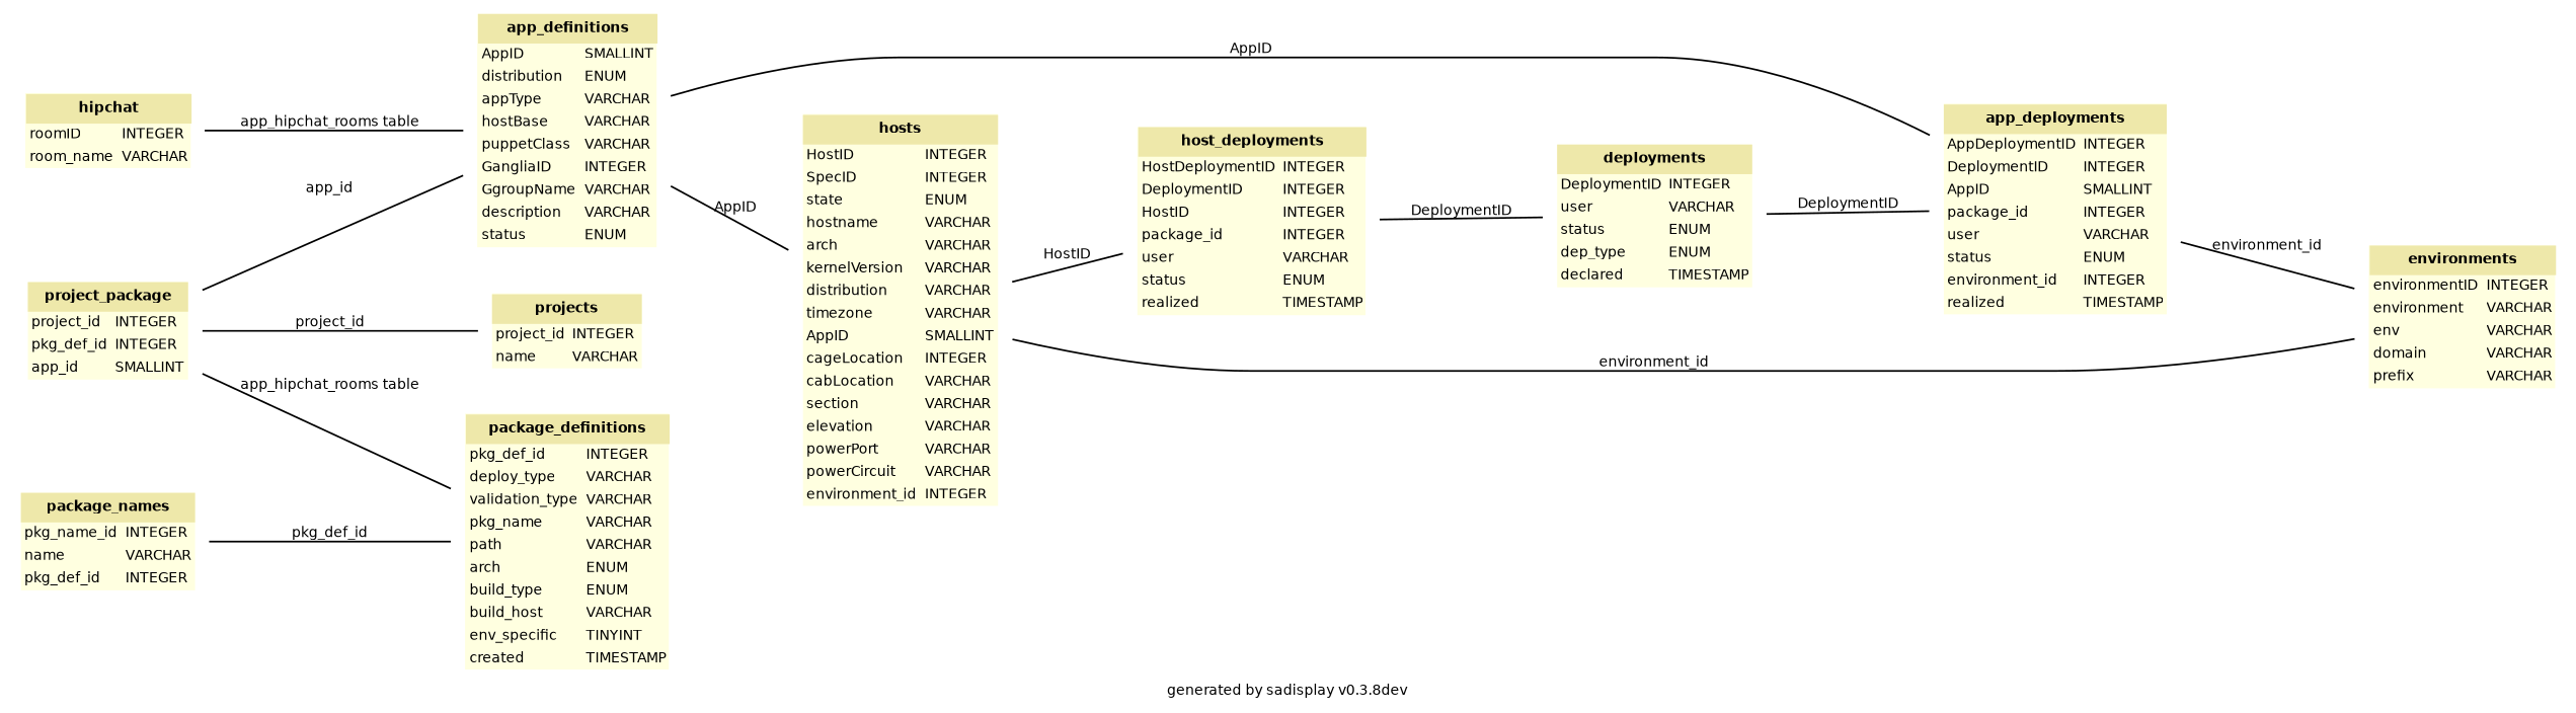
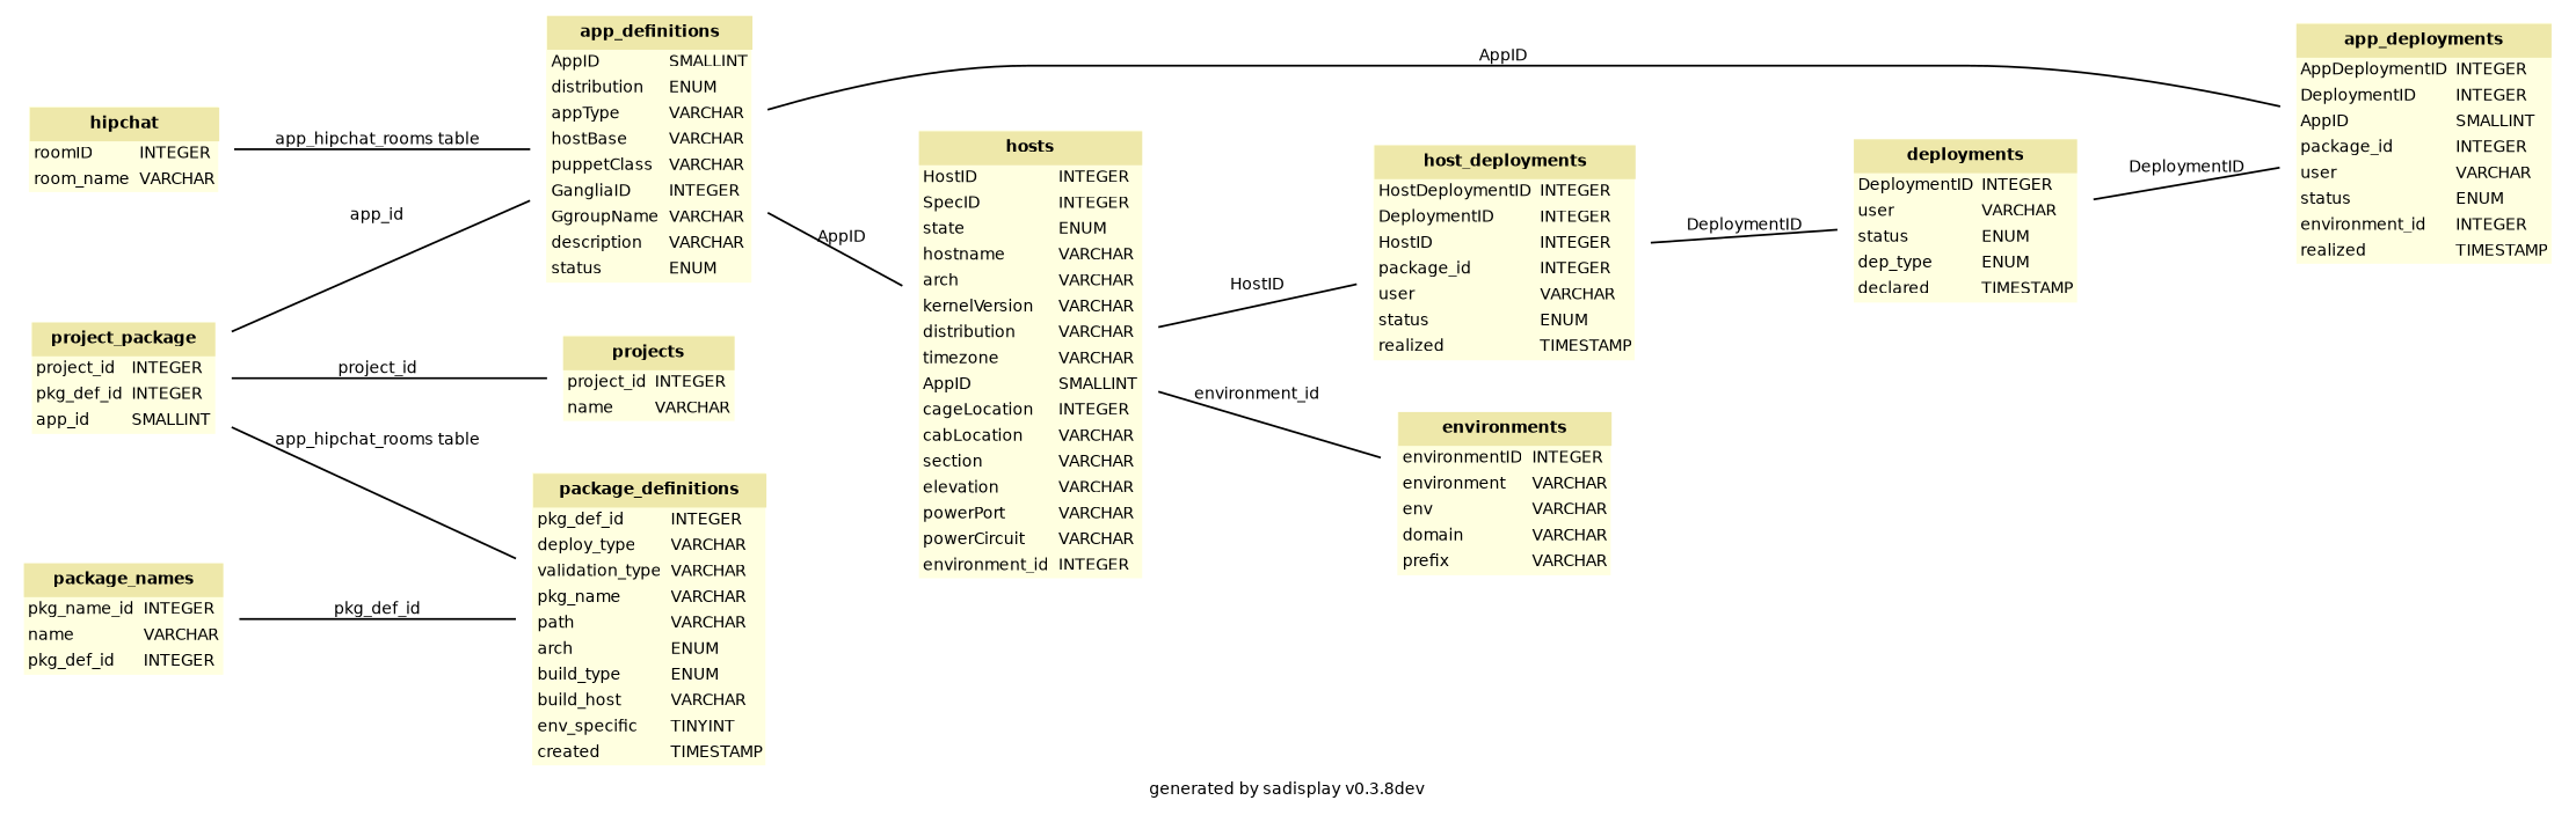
  digraph {
    fontname="Bitstream Vera Sans"
    fontsize=8
    label="generated by sadisplay v0.3.8dev"
    pack=true
    rankdir=LR
    node [fontname="Bitstream Vera Sans" fontsize=8 shape=plaintext]
    edge [arrowhead=none arrowtail=none fontname="Bitstream Vera Sans" fontsize=8]
    n1 [label=<         <TABLE BGCOLOR="lightyellow" BORDER="0"             CELLBORDER="0" CELLSPACING="0">                 <TR><TD COLSPAN="2" CELLPADDING="4"                         ALIGN="CENTER" BGCOLOR="palegoldenrod"                 ><FONT FACE="Helvetica-Bold" COLOR="black"                 >environments</FONT></TD></TR><TR><TD ALIGN="LEFT" BORDER="0"         ><FONT FACE="Bitstream Vera Sans">environmentID</FONT         ></TD><TD ALIGN="LEFT"         ><FONT FACE="Bitstream Vera Sans">INTEGER</FONT         ></TD></TR> <TR><TD ALIGN="LEFT" BORDER="0"         ><FONT FACE="Bitstream Vera Sans">environment</FONT         ></TD><TD ALIGN="LEFT"         ><FONT FACE="Bitstream Vera Sans">VARCHAR</FONT         ></TD></TR> <TR><TD ALIGN="LEFT" BORDER="0"         ><FONT FACE="Bitstream Vera Sans">env</FONT         ></TD><TD ALIGN="LEFT"         ><FONT FACE="Bitstream Vera Sans">VARCHAR</FONT         ></TD></TR> <TR><TD ALIGN="LEFT" BORDER="0"         ><FONT FACE="Bitstream Vera Sans">domain</FONT         ></TD><TD ALIGN="LEFT"         ><FONT FACE="Bitstream Vera Sans">VARCHAR</FONT         ></TD></TR> <TR><TD ALIGN="LEFT" BORDER="0"         ><FONT FACE="Bitstream Vera Sans">prefix</FONT         ></TD><TD ALIGN="LEFT"         ><FONT FACE="Bitstream Vera Sans">VARCHAR</FONT         ></TD></TR>         </TABLE>     >]
    n2 [label=<         <TABLE BGCOLOR="lightyellow" BORDER="0"             CELLBORDER="0" CELLSPACING="0">                 <TR><TD COLSPAN="2" CELLPADDING="4"                         ALIGN="CENTER" BGCOLOR="palegoldenrod"                 ><FONT FACE="Helvetica-Bold" COLOR="black"                 >hipchat</FONT></TD></TR><TR><TD ALIGN="LEFT" BORDER="0"         ><FONT FACE="Bitstream Vera Sans">roomID</FONT         ></TD><TD ALIGN="LEFT"         ><FONT FACE="Bitstream Vera Sans">INTEGER</FONT         ></TD></TR> <TR><TD ALIGN="LEFT" BORDER="0"         ><FONT FACE="Bitstream Vera Sans">room_name</FONT         ></TD><TD ALIGN="LEFT"         ><FONT FACE="Bitstream Vera Sans">VARCHAR</FONT         ></TD></TR>         </TABLE>     >]
    n3 [label=<         <TABLE BGCOLOR="lightyellow" BORDER="0"             CELLBORDER="0" CELLSPACING="0">                 <TR><TD COLSPAN="2" CELLPADDING="4"                         ALIGN="CENTER" BGCOLOR="palegoldenrod"                 ><FONT FACE="Helvetica-Bold" COLOR="black"                 >app_definitions</FONT></TD></TR><TR><TD ALIGN="LEFT" BORDER="0"         ><FONT FACE="Bitstream Vera Sans">AppID</FONT         ></TD><TD ALIGN="LEFT"         ><FONT FACE="Bitstream Vera Sans">SMALLINT</FONT         ></TD></TR> <TR><TD ALIGN="LEFT" BORDER="0"         ><FONT FACE="Bitstream Vera Sans">distribution</FONT         ></TD><TD ALIGN="LEFT"         ><FONT FACE="Bitstream Vera Sans">ENUM</FONT         ></TD></TR> <TR><TD ALIGN="LEFT" BORDER="0"         ><FONT FACE="Bitstream Vera Sans">appType</FONT         ></TD><TD ALIGN="LEFT"         ><FONT FACE="Bitstream Vera Sans">VARCHAR</FONT         ></TD></TR> <TR><TD ALIGN="LEFT" BORDER="0"         ><FONT FACE="Bitstream Vera Sans">hostBase</FONT         ></TD><TD ALIGN="LEFT"         ><FONT FACE="Bitstream Vera Sans">VARCHAR</FONT         ></TD></TR> <TR><TD ALIGN="LEFT" BORDER="0"         ><FONT FACE="Bitstream Vera Sans">puppetClass</FONT         ></TD><TD ALIGN="LEFT"         ><FONT FACE="Bitstream Vera Sans">VARCHAR</FONT         ></TD></TR> <TR><TD ALIGN="LEFT" BORDER="0"         ><FONT FACE="Bitstream Vera Sans">GangliaID</FONT         ></TD><TD ALIGN="LEFT"         ><FONT FACE="Bitstream Vera Sans">INTEGER</FONT         ></TD></TR> <TR><TD ALIGN="LEFT" BORDER="0"         ><FONT FACE="Bitstream Vera Sans">GgroupName</FONT         ></TD><TD ALIGN="LEFT"         ><FONT FACE="Bitstream Vera Sans">VARCHAR</FONT         ></TD></TR> <TR><TD ALIGN="LEFT" BORDER="0"         ><FONT FACE="Bitstream Vera Sans">description</FONT         ></TD><TD ALIGN="LEFT"         ><FONT FACE="Bitstream Vera Sans">VARCHAR</FONT         ></TD></TR> <TR><TD ALIGN="LEFT" BORDER="0"         ><FONT FACE="Bitstream Vera Sans">status</FONT         ></TD><TD ALIGN="LEFT"         ><FONT FACE="Bitstream Vera Sans">ENUM</FONT         ></TD></TR>         </TABLE>     >]
    n4 [label=<         <TABLE BGCOLOR="lightyellow" BORDER="0"             CELLBORDER="0" CELLSPACING="0">                 <TR><TD COLSPAN="2" CELLPADDING="4"                         ALIGN="CENTER" BGCOLOR="palegoldenrod"                 ><FONT FACE="Helvetica-Bold" COLOR="black"                 >app_deployments</FONT></TD></TR><TR><TD ALIGN="LEFT" BORDER="0"         ><FONT FACE="Bitstream Vera Sans">AppDeploymentID</FONT         ></TD><TD ALIGN="LEFT"         ><FONT FACE="Bitstream Vera Sans">INTEGER</FONT         ></TD></TR> <TR><TD ALIGN="LEFT" BORDER="0"         ><FONT FACE="Bitstream Vera Sans">DeploymentID</FONT         ></TD><TD ALIGN="LEFT"         ><FONT FACE="Bitstream Vera Sans">INTEGER</FONT         ></TD></TR> <TR><TD ALIGN="LEFT" BORDER="0"         ><FONT FACE="Bitstream Vera Sans">AppID</FONT         ></TD><TD ALIGN="LEFT"         ><FONT FACE="Bitstream Vera Sans">SMALLINT</FONT         ></TD></TR> <TR><TD ALIGN="LEFT" BORDER="0"         ><FONT FACE="Bitstream Vera Sans">package_id</FONT         ></TD><TD ALIGN="LEFT"         ><FONT FACE="Bitstream Vera Sans">INTEGER</FONT         ></TD></TR> <TR><TD ALIGN="LEFT" BORDER="0"         ><FONT FACE="Bitstream Vera Sans">user</FONT         ></TD><TD ALIGN="LEFT"         ><FONT FACE="Bitstream Vera Sans">VARCHAR</FONT         ></TD></TR> <TR><TD ALIGN="LEFT" BORDER="0"         ><FONT FACE="Bitstream Vera Sans">status</FONT         ></TD><TD ALIGN="LEFT"         ><FONT FACE="Bitstream Vera Sans">ENUM</FONT         ></TD></TR> <TR><TD ALIGN="LEFT" BORDER="0"         ><FONT FACE="Bitstream Vera Sans">environment_id</FONT         ></TD><TD ALIGN="LEFT"         ><FONT FACE="Bitstream Vera Sans">INTEGER</FONT         ></TD></TR> <TR><TD ALIGN="LEFT" BORDER="0"         ><FONT FACE="Bitstream Vera Sans">realized</FONT         ></TD><TD ALIGN="LEFT"         ><FONT FACE="Bitstream Vera Sans">TIMESTAMP</FONT         ></TD></TR>         </TABLE>     >]
    n5 [label=<         <TABLE BGCOLOR="lightyellow" BORDER="0"             CELLBORDER="0" CELLSPACING="0">                 <TR><TD COLSPAN="2" CELLPADDING="4"                         ALIGN="CENTER" BGCOLOR="palegoldenrod"                 ><FONT FACE="Helvetica-Bold" COLOR="black"                 >hosts</FONT></TD></TR><TR><TD ALIGN="LEFT" BORDER="0"         ><FONT FACE="Bitstream Vera Sans">HostID</FONT         ></TD><TD ALIGN="LEFT"         ><FONT FACE="Bitstream Vera Sans">INTEGER</FONT         ></TD></TR> <TR><TD ALIGN="LEFT" BORDER="0"         ><FONT FACE="Bitstream Vera Sans">SpecID</FONT         ></TD><TD ALIGN="LEFT"         ><FONT FACE="Bitstream Vera Sans">INTEGER</FONT         ></TD></TR> <TR><TD ALIGN="LEFT" BORDER="0"         ><FONT FACE="Bitstream Vera Sans">state</FONT         ></TD><TD ALIGN="LEFT"         ><FONT FACE="Bitstream Vera Sans">ENUM</FONT         ></TD></TR> <TR><TD ALIGN="LEFT" BORDER="0"         ><FONT FACE="Bitstream Vera Sans">hostname</FONT         ></TD><TD ALIGN="LEFT"         ><FONT FACE="Bitstream Vera Sans">VARCHAR</FONT         ></TD></TR> <TR><TD ALIGN="LEFT" BORDER="0"         ><FONT FACE="Bitstream Vera Sans">arch</FONT         ></TD><TD ALIGN="LEFT"         ><FONT FACE="Bitstream Vera Sans">VARCHAR</FONT         ></TD></TR> <TR><TD ALIGN="LEFT" BORDER="0"         ><FONT FACE="Bitstream Vera Sans">kernelVersion</FONT         ></TD><TD ALIGN="LEFT"         ><FONT FACE="Bitstream Vera Sans">VARCHAR</FONT         ></TD></TR> <TR><TD ALIGN="LEFT" BORDER="0"         ><FONT FACE="Bitstream Vera Sans">distribution</FONT         ></TD><TD ALIGN="LEFT"         ><FONT FACE="Bitstream Vera Sans">VARCHAR</FONT         ></TD></TR> <TR><TD ALIGN="LEFT" BORDER="0"         ><FONT FACE="Bitstream Vera Sans">timezone</FONT         ></TD><TD ALIGN="LEFT"         ><FONT FACE="Bitstream Vera Sans">VARCHAR</FONT         ></TD></TR> <TR><TD ALIGN="LEFT" BORDER="0"         ><FONT FACE="Bitstream Vera Sans">AppID</FONT         ></TD><TD ALIGN="LEFT"         ><FONT FACE="Bitstream Vera Sans">SMALLINT</FONT         ></TD></TR> <TR><TD ALIGN="LEFT" BORDER="0"         ><FONT FACE="Bitstream Vera Sans">cageLocation</FONT         ></TD><TD ALIGN="LEFT"         ><FONT FACE="Bitstream Vera Sans">INTEGER</FONT         ></TD></TR> <TR><TD ALIGN="LEFT" BORDER="0"         ><FONT FACE="Bitstream Vera Sans">cabLocation</FONT         ></TD><TD ALIGN="LEFT"         ><FONT FACE="Bitstream Vera Sans">VARCHAR</FONT         ></TD></TR> <TR><TD ALIGN="LEFT" BORDER="0"         ><FONT FACE="Bitstream Vera Sans">section</FONT         ></TD><TD ALIGN="LEFT"         ><FONT FACE="Bitstream Vera Sans">VARCHAR</FONT         ></TD></TR> <TR><TD ALIGN="LEFT" BORDER="0"         ><FONT FACE="Bitstream Vera Sans">elevation</FONT         ></TD><TD ALIGN="LEFT"         ><FONT FACE="Bitstream Vera Sans">VARCHAR</FONT         ></TD></TR> <TR><TD ALIGN="LEFT" BORDER="0"         ><FONT FACE="Bitstream Vera Sans">powerPort</FONT         ></TD><TD ALIGN="LEFT"         ><FONT FACE="Bitstream Vera Sans">VARCHAR</FONT         ></TD></TR> <TR><TD ALIGN="LEFT" BORDER="0"         ><FONT FACE="Bitstream Vera Sans">powerCircuit</FONT         ></TD><TD ALIGN="LEFT"         ><FONT FACE="Bitstream Vera Sans">VARCHAR</FONT         ></TD></TR> <TR><TD ALIGN="LEFT" BORDER="0"         ><FONT FACE="Bitstream Vera Sans">environment_id</FONT         ></TD><TD ALIGN="LEFT"         ><FONT FACE="Bitstream Vera Sans">INTEGER</FONT         ></TD></TR>         </TABLE>     >]
    n6 [label=<         <TABLE BGCOLOR="lightyellow" BORDER="0"             CELLBORDER="0" CELLSPACING="0">                 <TR><TD COLSPAN="2" CELLPADDING="4"                         ALIGN="CENTER" BGCOLOR="palegoldenrod"                 ><FONT FACE="Helvetica-Bold" COLOR="black"                 >package_definitions</FONT></TD></TR><TR><TD ALIGN="LEFT" BORDER="0"         ><FONT FACE="Bitstream Vera Sans">pkg_def_id</FONT         ></TD><TD ALIGN="LEFT"         ><FONT FACE="Bitstream Vera Sans">INTEGER</FONT         ></TD></TR> <TR><TD ALIGN="LEFT" BORDER="0"         ><FONT FACE="Bitstream Vera Sans">deploy_type</FONT         ></TD><TD ALIGN="LEFT"         ><FONT FACE="Bitstream Vera Sans">VARCHAR</FONT         ></TD></TR> <TR><TD ALIGN="LEFT" BORDER="0"         ><FONT FACE="Bitstream Vera Sans">validation_type</FONT         ></TD><TD ALIGN="LEFT"         ><FONT FACE="Bitstream Vera Sans">VARCHAR</FONT         ></TD></TR> <TR><TD ALIGN="LEFT" BORDER="0"         ><FONT FACE="Bitstream Vera Sans">pkg_name</FONT         ></TD><TD ALIGN="LEFT"         ><FONT FACE="Bitstream Vera Sans">VARCHAR</FONT         ></TD></TR> <TR><TD ALIGN="LEFT" BORDER="0"         ><FONT FACE="Bitstream Vera Sans">path</FONT         ></TD><TD ALIGN="LEFT"         ><FONT FACE="Bitstream Vera Sans">VARCHAR</FONT         ></TD></TR> <TR><TD ALIGN="LEFT" BORDER="0"         ><FONT FACE="Bitstream Vera Sans">arch</FONT         ></TD><TD ALIGN="LEFT"         ><FONT FACE="Bitstream Vera Sans">ENUM</FONT         ></TD></TR> <TR><TD ALIGN="LEFT" BORDER="0"         ><FONT FACE="Bitstream Vera Sans">build_type</FONT         ></TD><TD ALIGN="LEFT"         ><FONT FACE="Bitstream Vera Sans">ENUM</FONT         ></TD></TR> <TR><TD ALIGN="LEFT" BORDER="0"         ><FONT FACE="Bitstream Vera Sans">build_host</FONT         ></TD><TD ALIGN="LEFT"         ><FONT FACE="Bitstream Vera Sans">VARCHAR</FONT         ></TD></TR> <TR><TD ALIGN="LEFT" BORDER="0"         ><FONT FACE="Bitstream Vera Sans">env_specific</FONT         ></TD><TD ALIGN="LEFT"         ><FONT FACE="Bitstream Vera Sans">TINYINT</FONT         ></TD></TR> <TR><TD ALIGN="LEFT" BORDER="0"         ><FONT FACE="Bitstream Vera Sans">created</FONT         ></TD><TD ALIGN="LEFT"         ><FONT FACE="Bitstream Vera Sans">TIMESTAMP</FONT         ></TD></TR>         </TABLE>     >]
    n7 [label=<         <TABLE BGCOLOR="lightyellow" BORDER="0"             CELLBORDER="0" CELLSPACING="0">                 <TR><TD COLSPAN="2" CELLPADDING="4"                         ALIGN="CENTER" BGCOLOR="palegoldenrod"                 ><FONT FACE="Helvetica-Bold" COLOR="black"                 >host_deployments</FONT></TD></TR><TR><TD ALIGN="LEFT" BORDER="0"         ><FONT FACE="Bitstream Vera Sans">HostDeploymentID</FONT         ></TD><TD ALIGN="LEFT"         ><FONT FACE="Bitstream Vera Sans">INTEGER</FONT         ></TD></TR> <TR><TD ALIGN="LEFT" BORDER="0"         ><FONT FACE="Bitstream Vera Sans">DeploymentID</FONT         ></TD><TD ALIGN="LEFT"         ><FONT FACE="Bitstream Vera Sans">INTEGER</FONT         ></TD></TR> <TR><TD ALIGN="LEFT" BORDER="0"         ><FONT FACE="Bitstream Vera Sans">HostID</FONT         ></TD><TD ALIGN="LEFT"         ><FONT FACE="Bitstream Vera Sans">INTEGER</FONT         ></TD></TR> <TR><TD ALIGN="LEFT" BORDER="0"         ><FONT FACE="Bitstream Vera Sans">package_id</FONT         ></TD><TD ALIGN="LEFT"         ><FONT FACE="Bitstream Vera Sans">INTEGER</FONT         ></TD></TR> <TR><TD ALIGN="LEFT" BORDER="0"         ><FONT FACE="Bitstream Vera Sans">user</FONT         ></TD><TD ALIGN="LEFT"         ><FONT FACE="Bitstream Vera Sans">VARCHAR</FONT         ></TD></TR> <TR><TD ALIGN="LEFT" BORDER="0"         ><FONT FACE="Bitstream Vera Sans">status</FONT         ></TD><TD ALIGN="LEFT"         ><FONT FACE="Bitstream Vera Sans">ENUM</FONT         ></TD></TR> <TR><TD ALIGN="LEFT" BORDER="0"         ><FONT FACE="Bitstream Vera Sans">realized</FONT         ></TD><TD ALIGN="LEFT"         ><FONT FACE="Bitstream Vera Sans">TIMESTAMP</FONT         ></TD></TR>         </TABLE>     >]
    n8 [label=<         <TABLE BGCOLOR="lightyellow" BORDER="0"             CELLBORDER="0" CELLSPACING="0">                 <TR><TD COLSPAN="2" CELLPADDING="4"                         ALIGN="CENTER" BGCOLOR="palegoldenrod"                 ><FONT FACE="Helvetica-Bold" COLOR="black"                 >deployments</FONT></TD></TR><TR><TD ALIGN="LEFT" BORDER="0"         ><FONT FACE="Bitstream Vera Sans">DeploymentID</FONT         ></TD><TD ALIGN="LEFT"         ><FONT FACE="Bitstream Vera Sans">INTEGER</FONT         ></TD></TR> <TR><TD ALIGN="LEFT" BORDER="0"         ><FONT FACE="Bitstream Vera Sans">user</FONT         ></TD><TD ALIGN="LEFT"         ><FONT FACE="Bitstream Vera Sans">VARCHAR</FONT         ></TD></TR> <TR><TD ALIGN="LEFT" BORDER="0"         ><FONT FACE="Bitstream Vera Sans">status</FONT         ></TD><TD ALIGN="LEFT"         ><FONT FACE="Bitstream Vera Sans">ENUM</FONT         ></TD></TR> <TR><TD ALIGN="LEFT" BORDER="0"         ><FONT FACE="Bitstream Vera Sans">dep_type</FONT         ></TD><TD ALIGN="LEFT"         ><FONT FACE="Bitstream Vera Sans">ENUM</FONT         ></TD></TR> <TR><TD ALIGN="LEFT" BORDER="0"         ><FONT FACE="Bitstream Vera Sans">declared</FONT         ></TD><TD ALIGN="LEFT"         ><FONT FACE="Bitstream Vera Sans">TIMESTAMP</FONT         ></TD></TR>         </TABLE>     >]
    n9 [label=<         <TABLE BGCOLOR="lightyellow" BORDER="0"             CELLBORDER="0" CELLSPACING="0">                 <TR><TD COLSPAN="2" CELLPADDING="4"                         ALIGN="CENTER" BGCOLOR="palegoldenrod"                 ><FONT FACE="Helvetica-Bold" COLOR="black"                 >projects</FONT></TD></TR><TR><TD ALIGN="LEFT" BORDER="0"         ><FONT FACE="Bitstream Vera Sans">project_id</FONT         ></TD><TD ALIGN="LEFT"         ><FONT FACE="Bitstream Vera Sans">INTEGER</FONT         ></TD></TR> <TR><TD ALIGN="LEFT" BORDER="0"         ><FONT FACE="Bitstream Vera Sans">name</FONT         ></TD><TD ALIGN="LEFT"         ><FONT FACE="Bitstream Vera Sans">VARCHAR</FONT         ></TD></TR>         </TABLE>     >]
    n10 [label=<         <TABLE BGCOLOR="lightyellow" BORDER="0"             CELLBORDER="0" CELLSPACING="0">                 <TR><TD COLSPAN="2" CELLPADDING="4"                         ALIGN="CENTER" BGCOLOR="palegoldenrod"                 ><FONT FACE="Helvetica-Bold" COLOR="black"                 >package_names</FONT></TD></TR><TR><TD ALIGN="LEFT" BORDER="0"         ><FONT FACE="Bitstream Vera Sans">pkg_name_id</FONT         ></TD><TD ALIGN="LEFT"         ><FONT FACE="Bitstream Vera Sans">INTEGER</FONT         ></TD></TR> <TR><TD ALIGN="LEFT" BORDER="0"         ><FONT FACE="Bitstream Vera Sans">name</FONT         ></TD><TD ALIGN="LEFT"         ><FONT FACE="Bitstream Vera Sans">VARCHAR</FONT         ></TD></TR> <TR><TD ALIGN="LEFT" BORDER="0"         ><FONT FACE="Bitstream Vera Sans">pkg_def_id</FONT         ></TD><TD ALIGN="LEFT"         ><FONT FACE="Bitstream Vera Sans">INTEGER</FONT         ></TD></TR>         </TABLE>     >]
    n11 [label=<         <TABLE BGCOLOR="lightyellow" BORDER="0"             CELLBORDER="0" CELLSPACING="0">                 <TR><TD COLSPAN="2" CELLPADDING="4"                         ALIGN="CENTER" BGCOLOR="palegoldenrod"                 ><FONT FACE="Helvetica-Bold" COLOR="black"                 >project_package</FONT></TD></TR><TR><TD ALIGN="LEFT" BORDER="0"         ><FONT FACE="Bitstream Vera Sans">project_id</FONT         ></TD><TD ALIGN="LEFT"         ><FONT FACE="Bitstream Vera Sans">INTEGER</FONT         ></TD></TR> <TR><TD ALIGN="LEFT" BORDER="0"         ><FONT FACE="Bitstream Vera Sans">pkg_def_id</FONT         ></TD><TD ALIGN="LEFT"         ><FONT FACE="Bitstream Vera Sans">INTEGER</FONT         ></TD></TR> <TR><TD ALIGN="LEFT" BORDER="0"         ><FONT FACE="Bitstream Vera Sans">app_id</FONT         ></TD><TD ALIGN="LEFT"         ><FONT FACE="Bitstream Vera Sans">SMALLINT</FONT         ></TD></TR>         </TABLE>     >]
    n2 -> n3 [label="app_hipchat_rooms table"]
    n3 -> n4 [label=AppID]
    n3 -> n5 [label=AppID]
-   n4 -> n1 [label=environment_id]
    n5 -> n1 [label=environment_id]
    n5 -> n7 [label=HostID]
    n7 -> n8 [label=DeploymentID]
    n8 -> n4 [label=DeploymentID]
    n10 -> n6 [label=pkg_def_id]
    n11 -> n3 [label=app_id]
    n11 -> n6 [label="app_hipchat_rooms table"]
    n11 -> n9 [label=project_id]
  }
